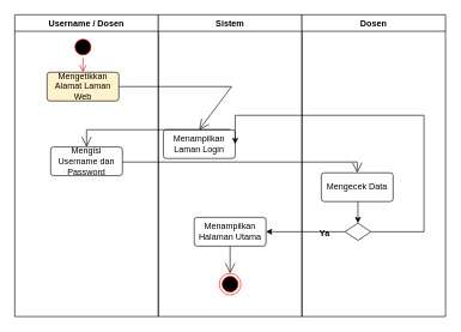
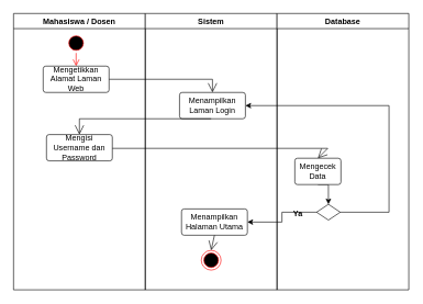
  <mxCell id="0" />
  <mxCell id="1" parent="0" />
- <mxCell id="2" value="Username / Dosen" style="swimlane;" vertex="1" parent="1"><mxGeometry x="20" y="20" width="200" height="420" as="geometry"><mxRectangle x="60" y="30" width="140" height="23" as="alternateBounds" /></mxGeometry></mxCell>
+ <mxCell id="2" value="Mahasiswa / Dosen" style="swimlane;" vertex="1" parent="1"><mxGeometry x="20" y="20" width="200" height="420" as="geometry"><mxRectangle x="60" y="30" width="140" height="23" as="alternateBounds" /></mxGeometry></mxCell>
  <mxCell id="3" value="" style="ellipse;html=1;shape=startState;fillColor=#000000;strokeColor=#ff0000;" vertex="1" parent="2"><mxGeometry x="80" y="30" width="30" height="30" as="geometry" /></mxCell>
  <mxCell id="4" value="" style="edgeStyle=orthogonalEdgeStyle;html=1;verticalAlign=bottom;endArrow=open;endSize=8;strokeColor=#ff0000;rounded=0;entryX=0.5;entryY=0;entryDx=0;entryDy=0;" edge="1" source="3" parent="2" target="5"><mxGeometry relative="1" as="geometry"><mxPoint x="95" y="120" as="targetPoint" /></mxGeometry></mxCell>
- <mxCell id="5" value="Mengetikkan Alamat Laman Web" style="rounded=1;arcSize=10;whiteSpace=wrap;html=1;align=center;fillColor=#fff2cc;" vertex="1" parent="2"><mxGeometry x="45" y="80" width="100" height="40" as="geometry" /></mxCell>
+ <mxCell id="5" value="Mengetikkan Alamat Laman Web" style="rounded=1;arcSize=10;whiteSpace=wrap;html=1;align=center;" vertex="1" parent="2"><mxGeometry x="45" y="80" width="100" height="40" as="geometry" /></mxCell>
  <mxCell id="6" value="Mengisi Username dan Password" style="rounded=1;arcSize=10;whiteSpace=wrap;html=1;align=center;" vertex="1" parent="2"><mxGeometry x="50" y="184" width="100" height="40" as="geometry" /></mxCell>
  <mxCell id="7" value="Sistem" style="swimlane;" vertex="1" parent="1"><mxGeometry x="220" y="20" width="200" height="420" as="geometry" /></mxCell>
- <mxCell id="8" value="Menampilkan Laman Login" style="rounded=1;arcSize=10;whiteSpace=wrap;html=1;align=center;" vertex="1" parent="7"><mxGeometry x="7" y="160" width="100" height="40" as="geometry" /></mxCell>
- <mxCell id="9" value="Menampilkan Halaman Utama" style="rounded=1;arcSize=10;whiteSpace=wrap;html=1;align=center;" vertex="1" parent="7"><mxGeometry x="50" y="282" width="100" height="40" as="geometry" /></mxCell>
+ <mxCell id="8" value="Menampilkan Laman Login" style="rounded=1;arcSize=10;whiteSpace=wrap;html=1;align=center;" vertex="1" parent="7"><mxGeometry x="52" y="120" width="100" height="40" as="geometry" /></mxCell>
+ <mxCell id="9" value="Menampilkan Halaman Utama" style="rounded=1;arcSize=10;whiteSpace=wrap;html=1;align=center;" vertex="1" parent="7"><mxGeometry x="55" y="297" width="100" height="40" as="geometry" /></mxCell>
  <mxCell id="10" value="" style="endArrow=open;endFill=1;endSize=12;html=1;rounded=0;entryX=0.5;entryY=0;entryDx=0;entryDy=0;" edge="1" parent="7" target="6"><mxGeometry width="160" relative="1" as="geometry"><mxPoint x="100" y="160" as="sourcePoint" /><mxPoint x="260" y="160" as="targetPoint" /><Array as="points"><mxPoint x="-100" y="160" /></Array></mxGeometry></mxCell>
  <mxCell id="11" value="" style="ellipse;html=1;shape=endState;fillColor=#000000;strokeColor=#ff0000;" vertex="1" parent="7"><mxGeometry x="85" y="360" width="30" height="30" as="geometry" /></mxCell>
  <mxCell id="12" value="" style="endArrow=open;endFill=1;endSize=12;html=1;rounded=0;exitX=0.5;exitY=1;exitDx=0;exitDy=0;entryX=0.5;entryY=0;entryDx=0;entryDy=0;" edge="1" parent="7" source="9" target="11"><mxGeometry width="160" relative="1" as="geometry"><mxPoint x="-60" y="350" as="sourcePoint" /><mxPoint x="100" y="350" as="targetPoint" /></mxGeometry></mxCell>
- <mxCell id="13" value="Dosen" style="swimlane;" vertex="1" parent="1"><mxGeometry x="420" y="20" width="200" height="420" as="geometry" /></mxCell>
+ <mxCell id="13" value="Database" style="swimlane;" vertex="1" parent="1"><mxGeometry x="420" y="20" width="200" height="420" as="geometry" /></mxCell>
  <mxCell id="14" style="edgeStyle=orthogonalEdgeStyle;rounded=0;orthogonalLoop=1;jettySize=auto;html=1;exitX=0.5;exitY=1;exitDx=0;exitDy=0;entryX=0.5;entryY=0;entryDx=0;entryDy=0;" edge="1" parent="13" source="15" target="17"><mxGeometry relative="1" as="geometry" /></mxCell>
- <mxCell id="15" value="Mengecek Data" style="rounded=1;arcSize=10;whiteSpace=wrap;html=1;align=center;" vertex="1" parent="13"><mxGeometry x="27" y="220" width="100" height="40" as="geometry" /></mxCell>
+ <mxCell id="15" value="Mengecek Data" style="rounded=1;arcSize=10;whiteSpace=wrap;html=1;align=center;" vertex="1" parent="13"><mxGeometry x="27" y="220" width="70" height="40" as="geometry" /></mxCell>
  <mxCell id="16" value="Ya" style="text;align=center;fontStyle=1;verticalAlign=middle;spacingLeft=3;spacingRight=3;strokeColor=none;rotatable=0;points=[[0,0.5],[1,0.5]];portConstraint=eastwest;" vertex="1" parent="13"><mxGeometry x="17" y="290" width="30" height="26" as="geometry" /></mxCell>
  <mxCell id="17" value="" style="shape=rhombus;perimeter=rhombusPerimeter;whiteSpace=wrap;html=1;align=center;" vertex="1" parent="13"><mxGeometry x="60" y="290" width="36" height="24" as="geometry" /></mxCell>
  <mxCell id="18" value="" style="endArrow=open;endFill=1;endSize=12;html=1;rounded=0;entryX=0.5;entryY=0;entryDx=0;entryDy=0;exitX=1;exitY=0.5;exitDx=0;exitDy=0;" edge="1" parent="1" source="5" target="8"><mxGeometry width="160" relative="1" as="geometry"><mxPoint x="165" y="129.5" as="sourcePoint" /><mxPoint x="325" y="129.5" as="targetPoint" /><Array as="points"><mxPoint x="322" y="120" /></Array></mxGeometry></mxCell>
  <mxCell id="19" value="" style="endArrow=open;endFill=1;endSize=12;html=1;rounded=0;exitX=1;exitY=0.5;exitDx=0;exitDy=0;entryX=0.5;entryY=0;entryDx=0;entryDy=0;" edge="1" parent="1" target="15"><mxGeometry width="160" relative="1" as="geometry"><mxPoint x="170" y="225" as="sourcePoint" /><mxPoint x="504" y="241" as="targetPoint" /><Array as="points"><mxPoint x="497" y="225" /></Array></mxGeometry></mxCell>
  <mxCell id="20" style="edgeStyle=orthogonalEdgeStyle;rounded=0;orthogonalLoop=1;jettySize=auto;html=1;exitX=0;exitY=0.5;exitDx=0;exitDy=0;entryX=1;entryY=0.5;entryDx=0;entryDy=0;" edge="1" parent="1" source="17" target="9"><mxGeometry relative="1" as="geometry" /></mxCell>
  <mxCell id="21" style="edgeStyle=orthogonalEdgeStyle;rounded=0;orthogonalLoop=1;jettySize=auto;html=1;exitX=1;exitY=0.5;exitDx=0;exitDy=0;entryX=1;entryY=0.5;entryDx=0;entryDy=0;" edge="1" parent="1" source="17" target="8"><mxGeometry relative="1" as="geometry"><mxPoint x="380" y="160" as="targetPoint" /><Array as="points"><mxPoint x="590" y="322" /><mxPoint x="590" y="160" /></Array></mxGeometry></mxCell>
